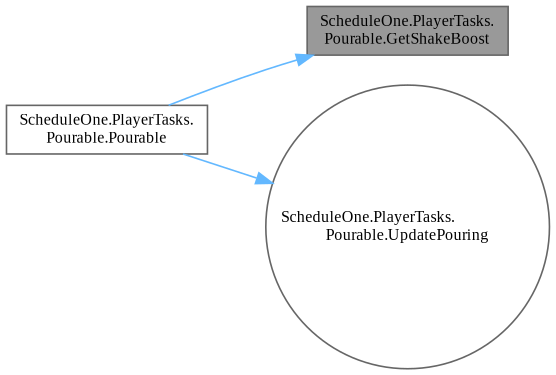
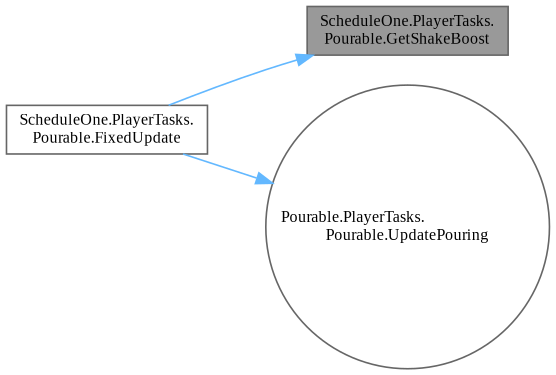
  digraph {
    fontname="Liberation Serif"
    rankdir=RL
    node [color=grey40 fillcolor=white fontname="Liberation Serif" fontsize=10 shape=box style=filled]
    edge [color=steelblue1 dir=back fontname="Liberation Serif" fontsize=10 labelfontname=Helvetica labelfontsize=10 style=solid]
    n1 [color=gray40 fillcolor=grey60 fontcolor=black height=0.2 label="ScheduleOne.PlayerTasks.\lPourable.GetShakeBoost" width=0.4]
-   n2 [height=0.2 label="ScheduleOne.PlayerTasks.\lPourable.Pourable" width=0.4]
-   n3 [height=0.2 label="ScheduleOne.PlayerTasks.\lPourable.UpdatePouring" shape=circle width=0.4]
+   n2 [height=0.2 label="ScheduleOne.PlayerTasks.\lPourable.FixedUpdate" width=0.4]
+   n3 [height=0.2 label="Pourable.PlayerTasks.\lPourable.UpdatePouring" shape=circle width=0.4]
    n1 -> n2
    n3 -> n2
  }
